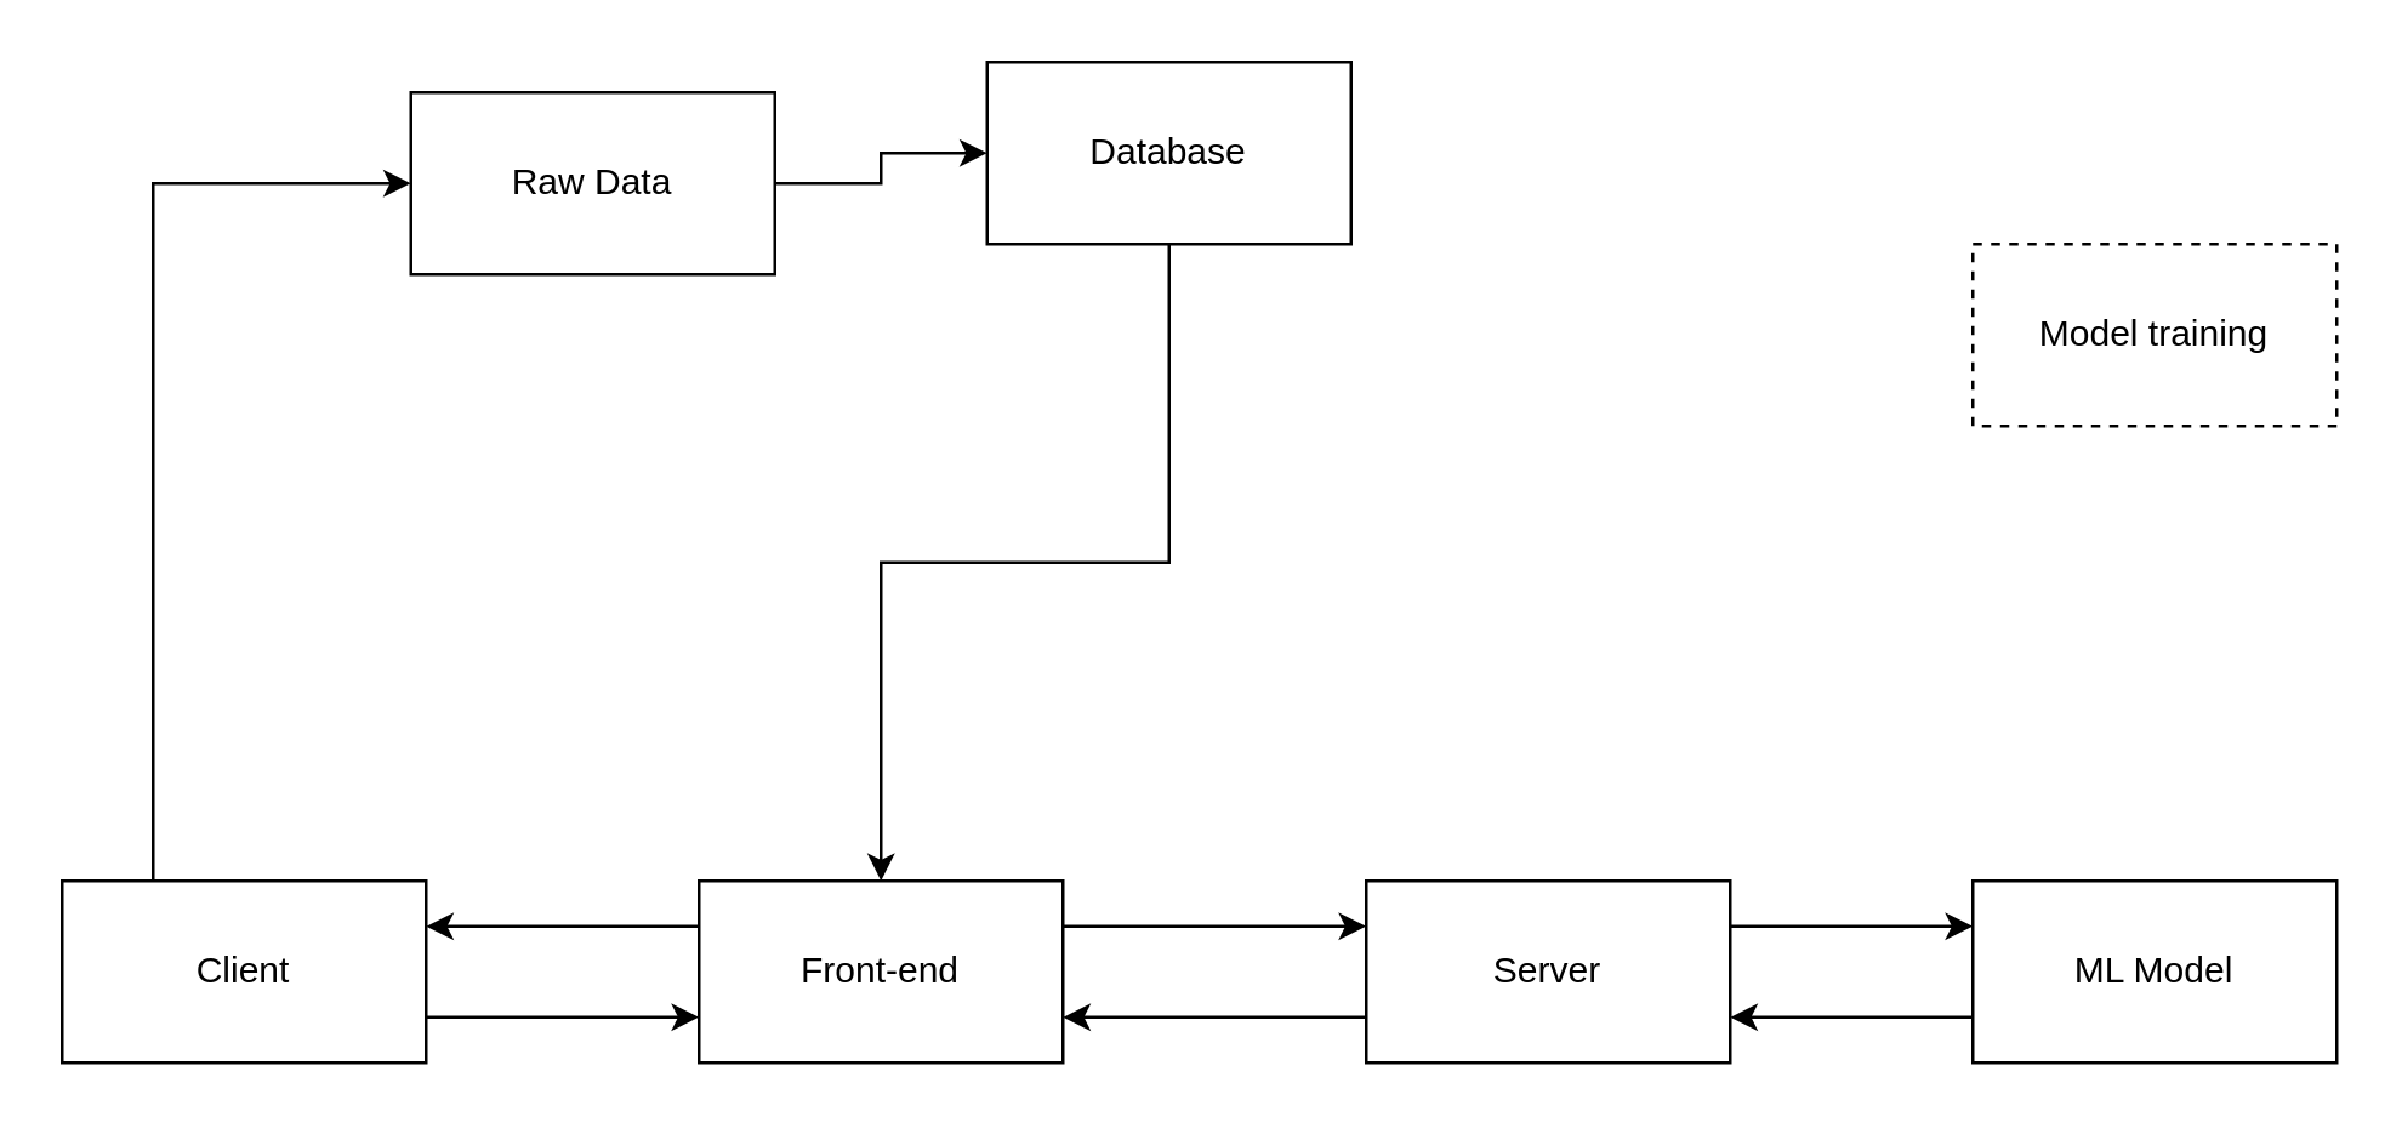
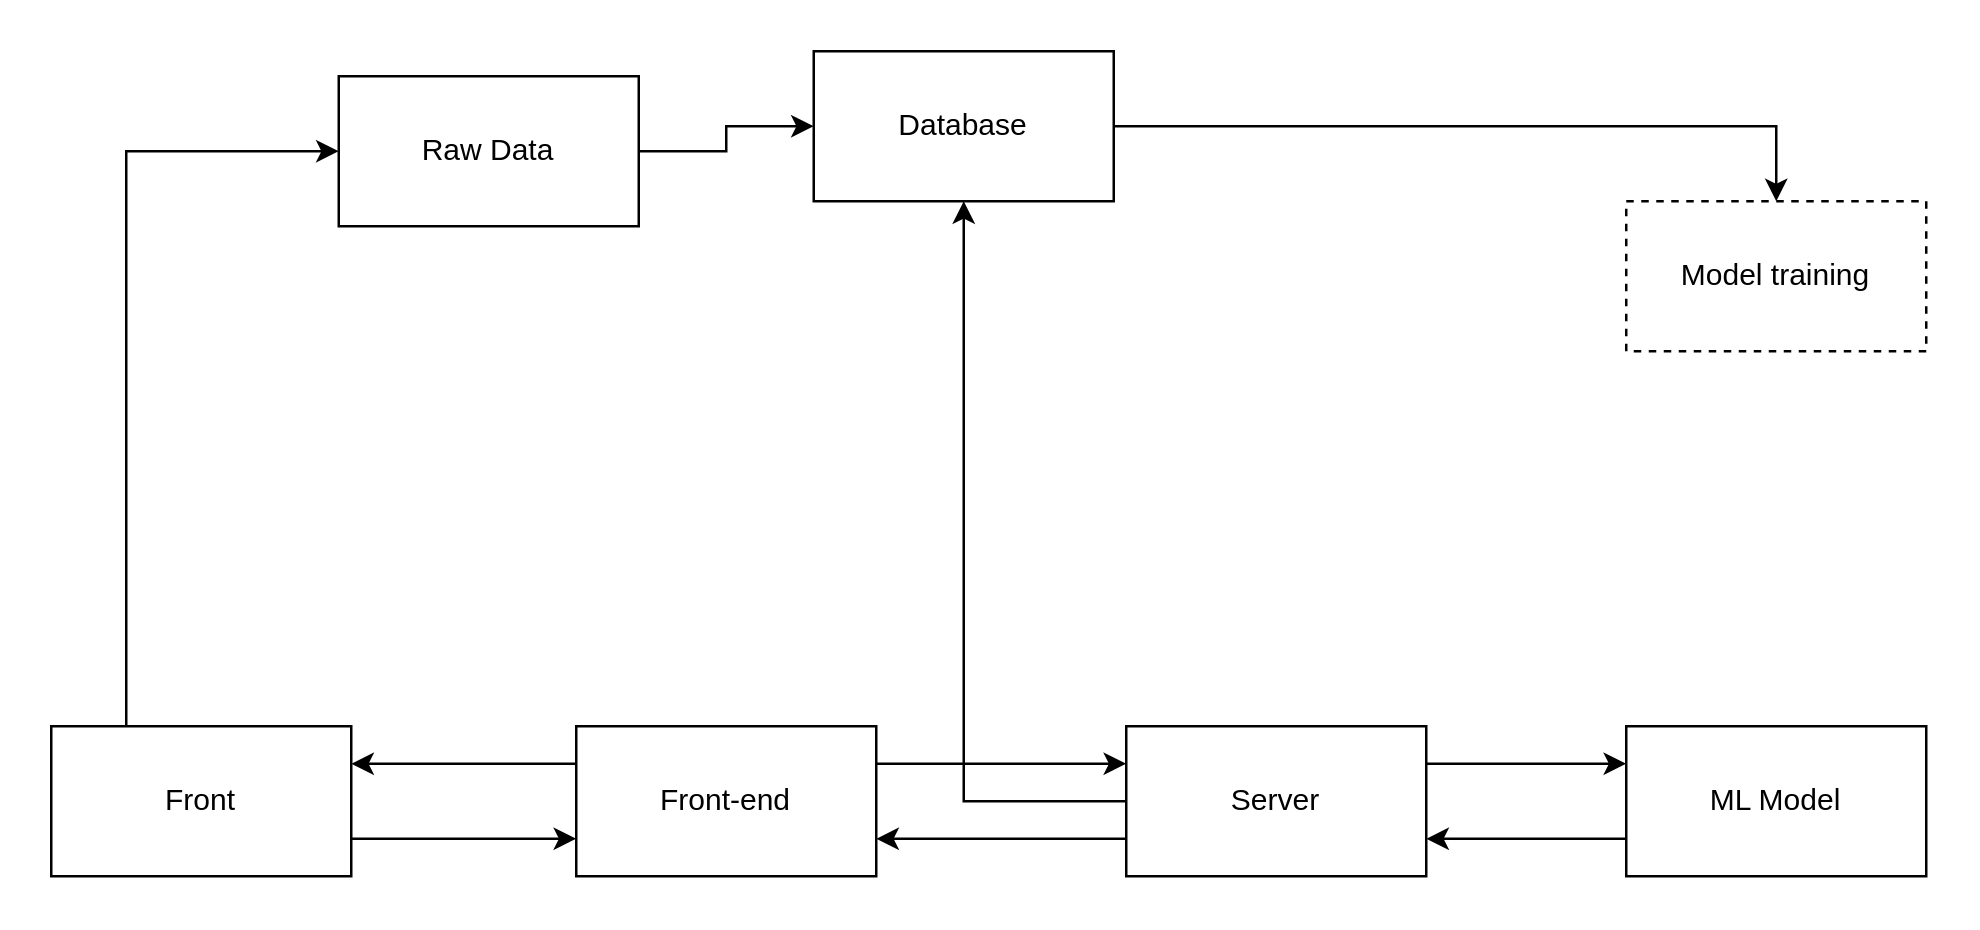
  <mxCell id="0" />
  <mxCell id="1" parent="0" />
- <mxCell id="2" style="edgeStyle=orthogonalEdgeStyle;rounded=0;orthogonalLoop=1;jettySize=auto;html=1;" edge="1" parent="1" source="3" target="10"><mxGeometry relative="1" as="geometry" /></mxCell>
+ <mxCell id="2" style="edgeStyle=orthogonalEdgeStyle;rounded=0;orthogonalLoop=1;jettySize=auto;html=1;entryX=0.5;entryY=0;entryDx=0;entryDy=0;" edge="1" parent="1" source="3" target="16"><mxGeometry relative="1" as="geometry" /></mxCell>
  <mxCell id="3" value="Database" style="rounded=0;whiteSpace=wrap;html=1;" vertex="1" parent="1"><mxGeometry x="325" y="20" width="120" height="60" as="geometry" /></mxCell>
  <mxCell id="4" style="edgeStyle=orthogonalEdgeStyle;rounded=0;orthogonalLoop=1;jettySize=auto;html=1;exitX=0;exitY=0.75;exitDx=0;exitDy=0;entryX=1;entryY=0.75;entryDx=0;entryDy=0;" edge="1" parent="1" source="7" target="10"><mxGeometry relative="1" as="geometry" /></mxCell>
+ <mxCell id="5" style="edgeStyle=orthogonalEdgeStyle;rounded=0;orthogonalLoop=1;jettySize=auto;html=1;entryX=0.5;entryY=1;entryDx=0;entryDy=0;" edge="1" parent="1" source="7" target="3"><mxGeometry relative="1" as="geometry" /></mxCell>
  <mxCell id="6" style="edgeStyle=orthogonalEdgeStyle;rounded=0;orthogonalLoop=1;jettySize=auto;html=1;exitX=1;exitY=0.25;exitDx=0;exitDy=0;entryX=0;entryY=0.25;entryDx=0;entryDy=0;" edge="1" parent="1" source="7" target="18"><mxGeometry relative="1" as="geometry" /></mxCell>
  <mxCell id="7" value="Server" style="rounded=0;whiteSpace=wrap;html=1;" vertex="1" parent="1"><mxGeometry x="450" y="290" width="120" height="60" as="geometry" /></mxCell>
  <mxCell id="8" style="edgeStyle=orthogonalEdgeStyle;rounded=0;orthogonalLoop=1;jettySize=auto;html=1;exitX=0;exitY=0.25;exitDx=0;exitDy=0;entryX=1;entryY=0.25;entryDx=0;entryDy=0;" edge="1" parent="1" source="10" target="13"><mxGeometry relative="1" as="geometry" /></mxCell>
  <mxCell id="9" style="edgeStyle=orthogonalEdgeStyle;rounded=0;orthogonalLoop=1;jettySize=auto;html=1;exitX=1;exitY=0.25;exitDx=0;exitDy=0;entryX=0;entryY=0.25;entryDx=0;entryDy=0;" edge="1" parent="1" source="10" target="7"><mxGeometry relative="1" as="geometry" /></mxCell>
  <mxCell id="10" value="Front-end" style="rounded=0;whiteSpace=wrap;html=1;" vertex="1" parent="1"><mxGeometry x="230" y="290" width="120" height="60" as="geometry" /></mxCell>
  <mxCell id="11" style="edgeStyle=orthogonalEdgeStyle;rounded=0;orthogonalLoop=1;jettySize=auto;html=1;exitX=1;exitY=0.75;exitDx=0;exitDy=0;entryX=0;entryY=0.75;entryDx=0;entryDy=0;" edge="1" parent="1" source="13" target="10"><mxGeometry relative="1" as="geometry" /></mxCell>
  <mxCell id="12" style="edgeStyle=orthogonalEdgeStyle;rounded=0;orthogonalLoop=1;jettySize=auto;html=1;exitX=0.25;exitY=0;exitDx=0;exitDy=0;entryX=0;entryY=0.5;entryDx=0;entryDy=0;" edge="1" parent="1" source="13" target="15"><mxGeometry relative="1" as="geometry" /></mxCell>
- <mxCell id="13" value="Client" style="rounded=0;whiteSpace=wrap;html=1;" vertex="1" parent="1"><mxGeometry x="20" y="290" width="120" height="60" as="geometry" /></mxCell>
+ <mxCell id="13" value="Front" style="rounded=0;whiteSpace=wrap;html=1;" vertex="1" parent="1"><mxGeometry x="20" y="290" width="120" height="60" as="geometry" /></mxCell>
  <mxCell id="14" style="edgeStyle=orthogonalEdgeStyle;rounded=0;orthogonalLoop=1;jettySize=auto;html=1;entryX=0;entryY=0.5;entryDx=0;entryDy=0;" edge="1" parent="1" source="15" target="3"><mxGeometry relative="1" as="geometry" /></mxCell>
  <mxCell id="15" value="Raw Data" style="rounded=0;whiteSpace=wrap;html=1;" vertex="1" parent="1"><mxGeometry x="135" y="30" width="120" height="60" as="geometry" /></mxCell>
  <mxCell id="16" value="Model training" style="rounded=0;whiteSpace=wrap;html=1;dashed=1;" vertex="1" parent="1"><mxGeometry x="650" y="80" width="120" height="60" as="geometry" /></mxCell>
  <mxCell id="17" style="edgeStyle=orthogonalEdgeStyle;rounded=0;orthogonalLoop=1;jettySize=auto;html=1;exitX=0;exitY=0.75;exitDx=0;exitDy=0;entryX=1;entryY=0.75;entryDx=0;entryDy=0;" edge="1" parent="1" source="18" target="7"><mxGeometry relative="1" as="geometry" /></mxCell>
  <mxCell id="18" value="ML Model" style="rounded=0;whiteSpace=wrap;html=1;" vertex="1" parent="1"><mxGeometry x="650" y="290" width="120" height="60" as="geometry" /></mxCell>
